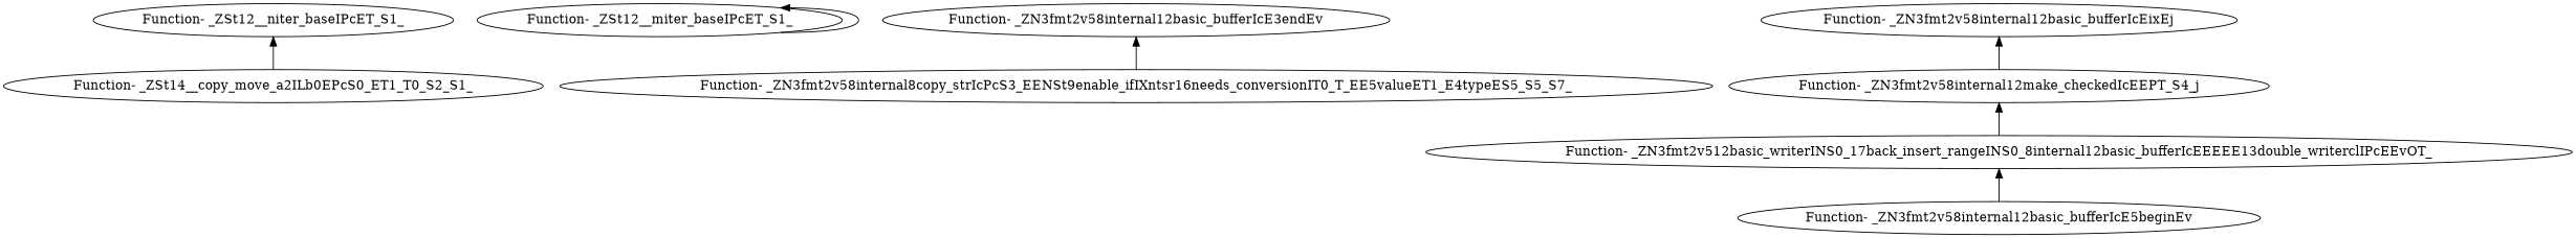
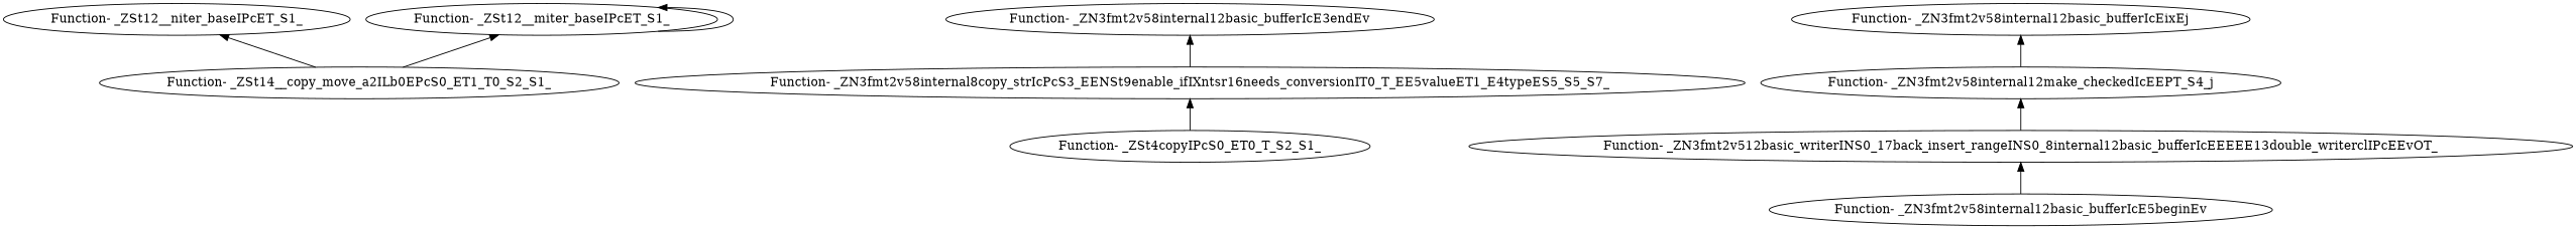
  digraph {
    edge [dir=back]
    "Function- _ZSt12__niter_baseIPcET_S1_"
    "Function- _ZSt14__copy_move_a2ILb0EPcS0_ET1_T0_S2_S1_"
    "Function- _ZSt12__miter_baseIPcET_S1_"
    "Function- _ZN3fmt2v58internal8copy_strIcPcS3_EENSt9enable_ifIXntsr16needs_conversionIT0_T_EE5valueET1_E4typeES5_S5_S7_"
+   "Function- _ZSt4copyIPcS0_ET0_T_S2_S1_"
    "Function- _ZN3fmt2v58internal12basic_bufferIcE3endEv"
    "Function- _ZN3fmt2v512basic_writerINS0_17back_insert_rangeINS0_8internal12basic_bufferIcEEEEE13double_writerclIPcEEvOT_"
    "Function- _ZN3fmt2v58internal12basic_bufferIcE5beginEv"
    "Function- _ZN3fmt2v58internal12make_checkedIcEEPT_S4_j"
    "Function- _ZN3fmt2v58internal12basic_bufferIcEixEj"
    "Function- _ZSt12__niter_baseIPcET_S1_" -> "Function- _ZSt14__copy_move_a2ILb0EPcS0_ET1_T0_S2_S1_"
+   "Function- _ZSt12__miter_baseIPcET_S1_" -> "Function- _ZSt14__copy_move_a2ILb0EPcS0_ET1_T0_S2_S1_"
    "Function- _ZSt12__miter_baseIPcET_S1_" -> "Function- _ZSt12__miter_baseIPcET_S1_"
+   "Function- _ZN3fmt2v58internal8copy_strIcPcS3_EENSt9enable_ifIXntsr16needs_conversionIT0_T_EE5valueET1_E4typeES5_S5_S7_" -> "Function- _ZSt4copyIPcS0_ET0_T_S2_S1_"
    "Function- _ZN3fmt2v58internal12basic_bufferIcE3endEv" -> "Function- _ZN3fmt2v58internal8copy_strIcPcS3_EENSt9enable_ifIXntsr16needs_conversionIT0_T_EE5valueET1_E4typeES5_S5_S7_"
    "Function- _ZN3fmt2v512basic_writerINS0_17back_insert_rangeINS0_8internal12basic_bufferIcEEEEE13double_writerclIPcEEvOT_" -> "Function- _ZN3fmt2v58internal12basic_bufferIcE5beginEv"
    "Function- _ZN3fmt2v58internal12make_checkedIcEEPT_S4_j" -> "Function- _ZN3fmt2v512basic_writerINS0_17back_insert_rangeINS0_8internal12basic_bufferIcEEEEE13double_writerclIPcEEvOT_"
    "Function- _ZN3fmt2v58internal12basic_bufferIcEixEj" -> "Function- _ZN3fmt2v58internal12make_checkedIcEEPT_S4_j"
  }
